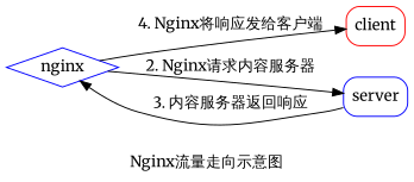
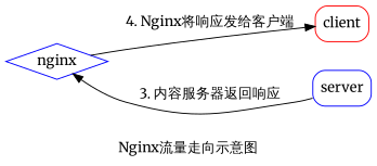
  digraph {
    fontname=Merriweather
    label="Nginx流量走向示意图"
    rankdir=LR
    node [color=blue fontname=Merriweather shape=box style=rounded]
    edge [fontname=Merriweather]
    client [color=red]
    nginx [shape=diamond style=""]
    server
    nginx -> client [label="4. Nginx将响应发给客户端"]
-   nginx -> server [label="2. Nginx请求内容服务器"]
    server -> nginx [label="3. 内容服务器返回响应"]
  }
